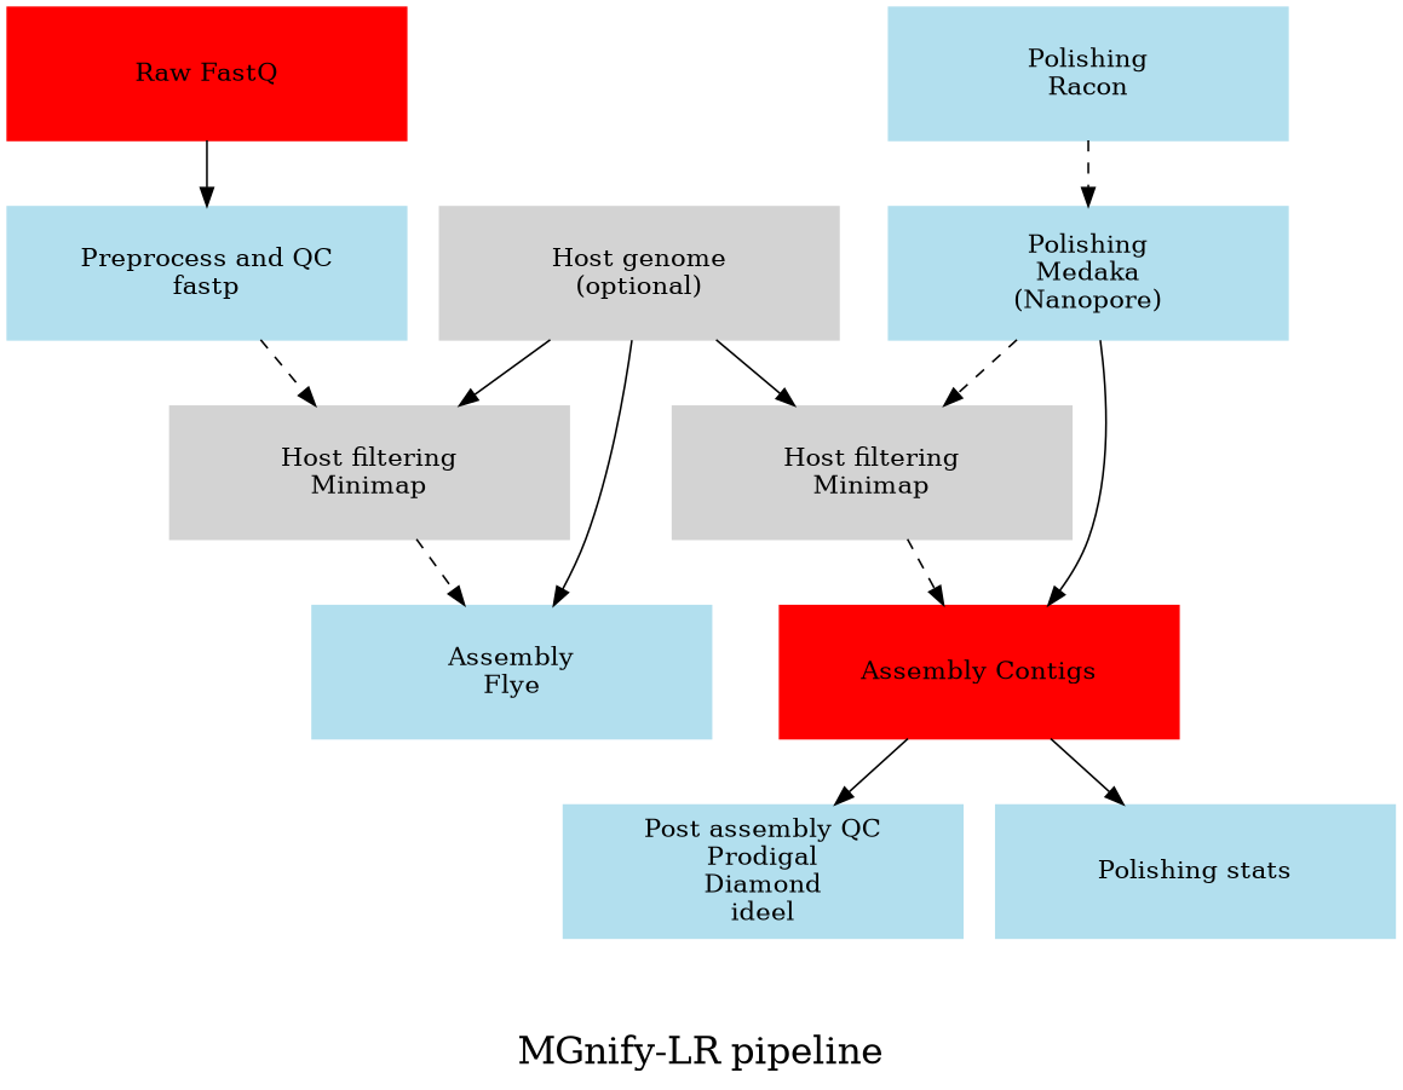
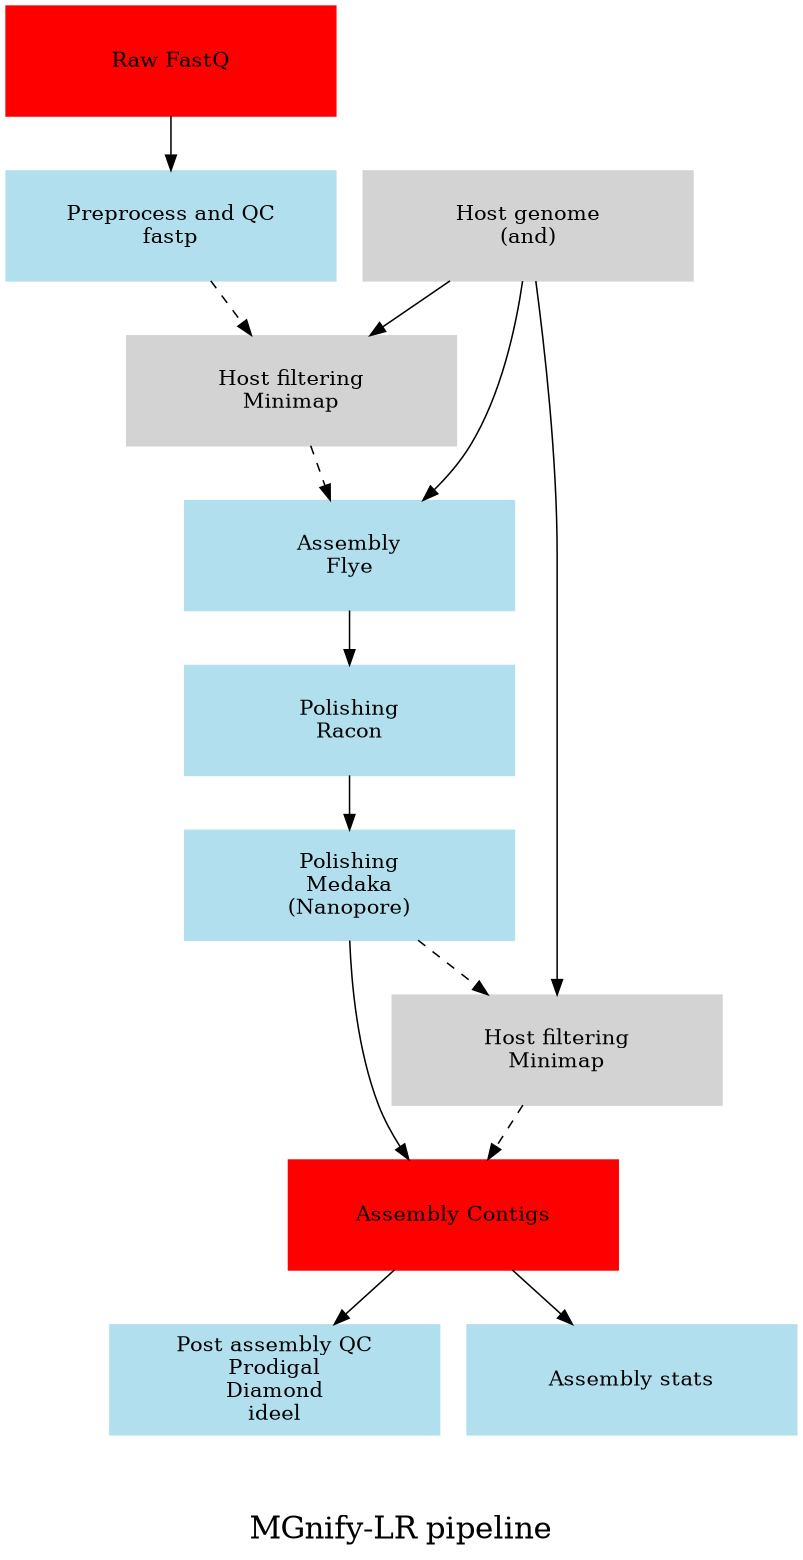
  digraph {
    fontsize=20
    label="\n\nMGnify-LR pipeline"
    node [color=lightblue2 fixedsize=true shape=box style=filled]
    n1 [color=red height=1 label="Raw FastQ" width=3]
    n2 [height=1 label="Preprocess and QC\nfastp" width=3]
    n3 [color=lightgrey height=1 label="Host filtering\nMinimap" width=3]
-   n4 [color=lightgrey height=1 label="Host genome\n(optional)" width=3]
+   n4 [color=lightgrey height=1 label="Host genome\n(and)" width=3]
    n5 [color=lightgrey height=1 label="Host filtering\nMinimap" width=3]
    n6 [height=1 label="Assembly\nFlye" width=3]
    n7 [color=red height=1 label="Assembly Contigs" width=3]
    n8 [height=1 label="Polishing\nRacon" width=3]
    n9 [height=1 label="Polishing\nMedaka\n(Nanopore)" width=3]
    n10 [height=1 label="Post assembly QC\nProdigal\nDiamond\nideel" width=3]
-   n11 [height=1 label="Polishing stats" width=3]
+   n11 [height=1 label="Assembly stats" width=3]
    n1 -> n2
    n2 -> n3 [style=dashed]
    n3 -> n6 [style=dashed]
    n4 -> n3
    n4 -> n5
    n4 -> n6
    n5 -> n7 [style=dashed]
+   n6 -> n8
    n7 -> n10
    n7 -> n11
-   n8 -> n9 [style=dashed]
+   n8 -> n9
    n9 -> n5 [style=dashed]
    n9 -> n7
  }
